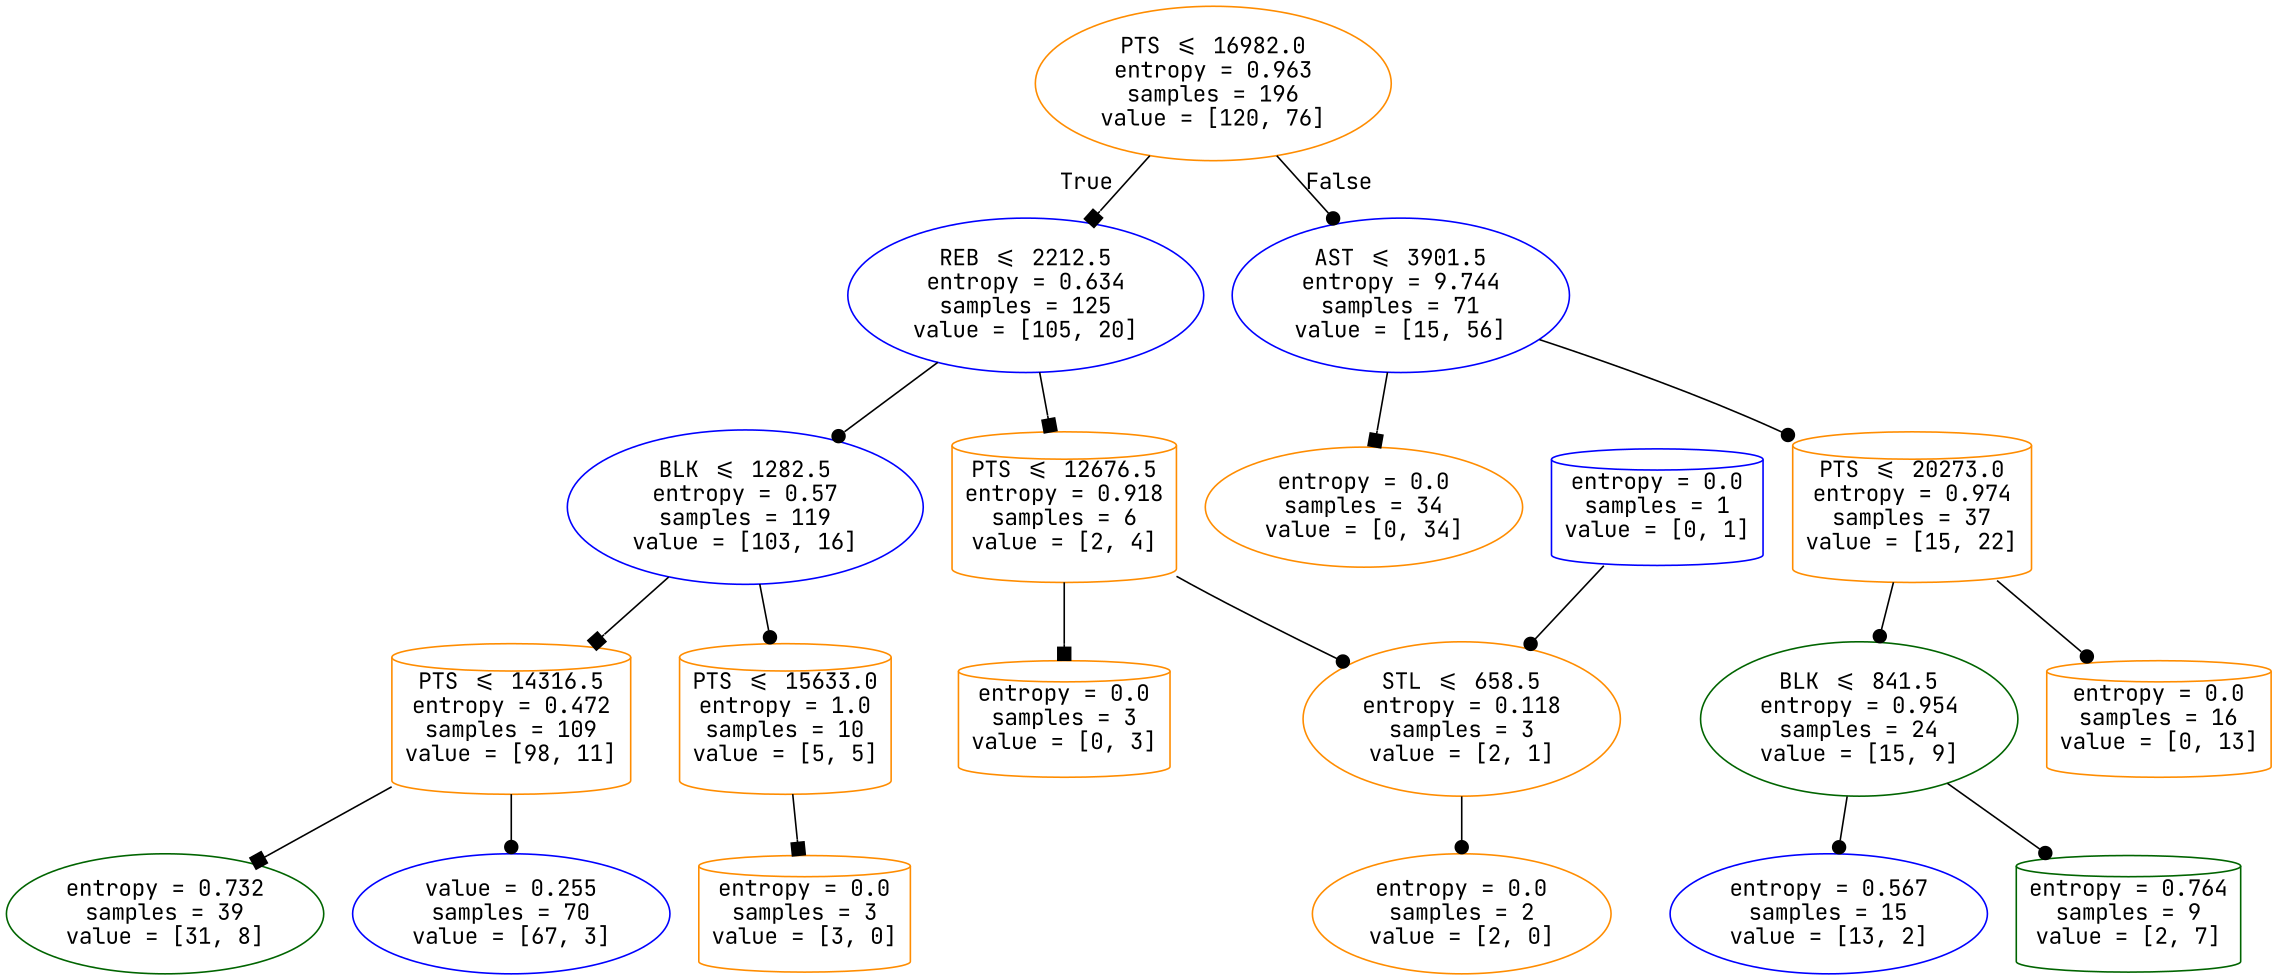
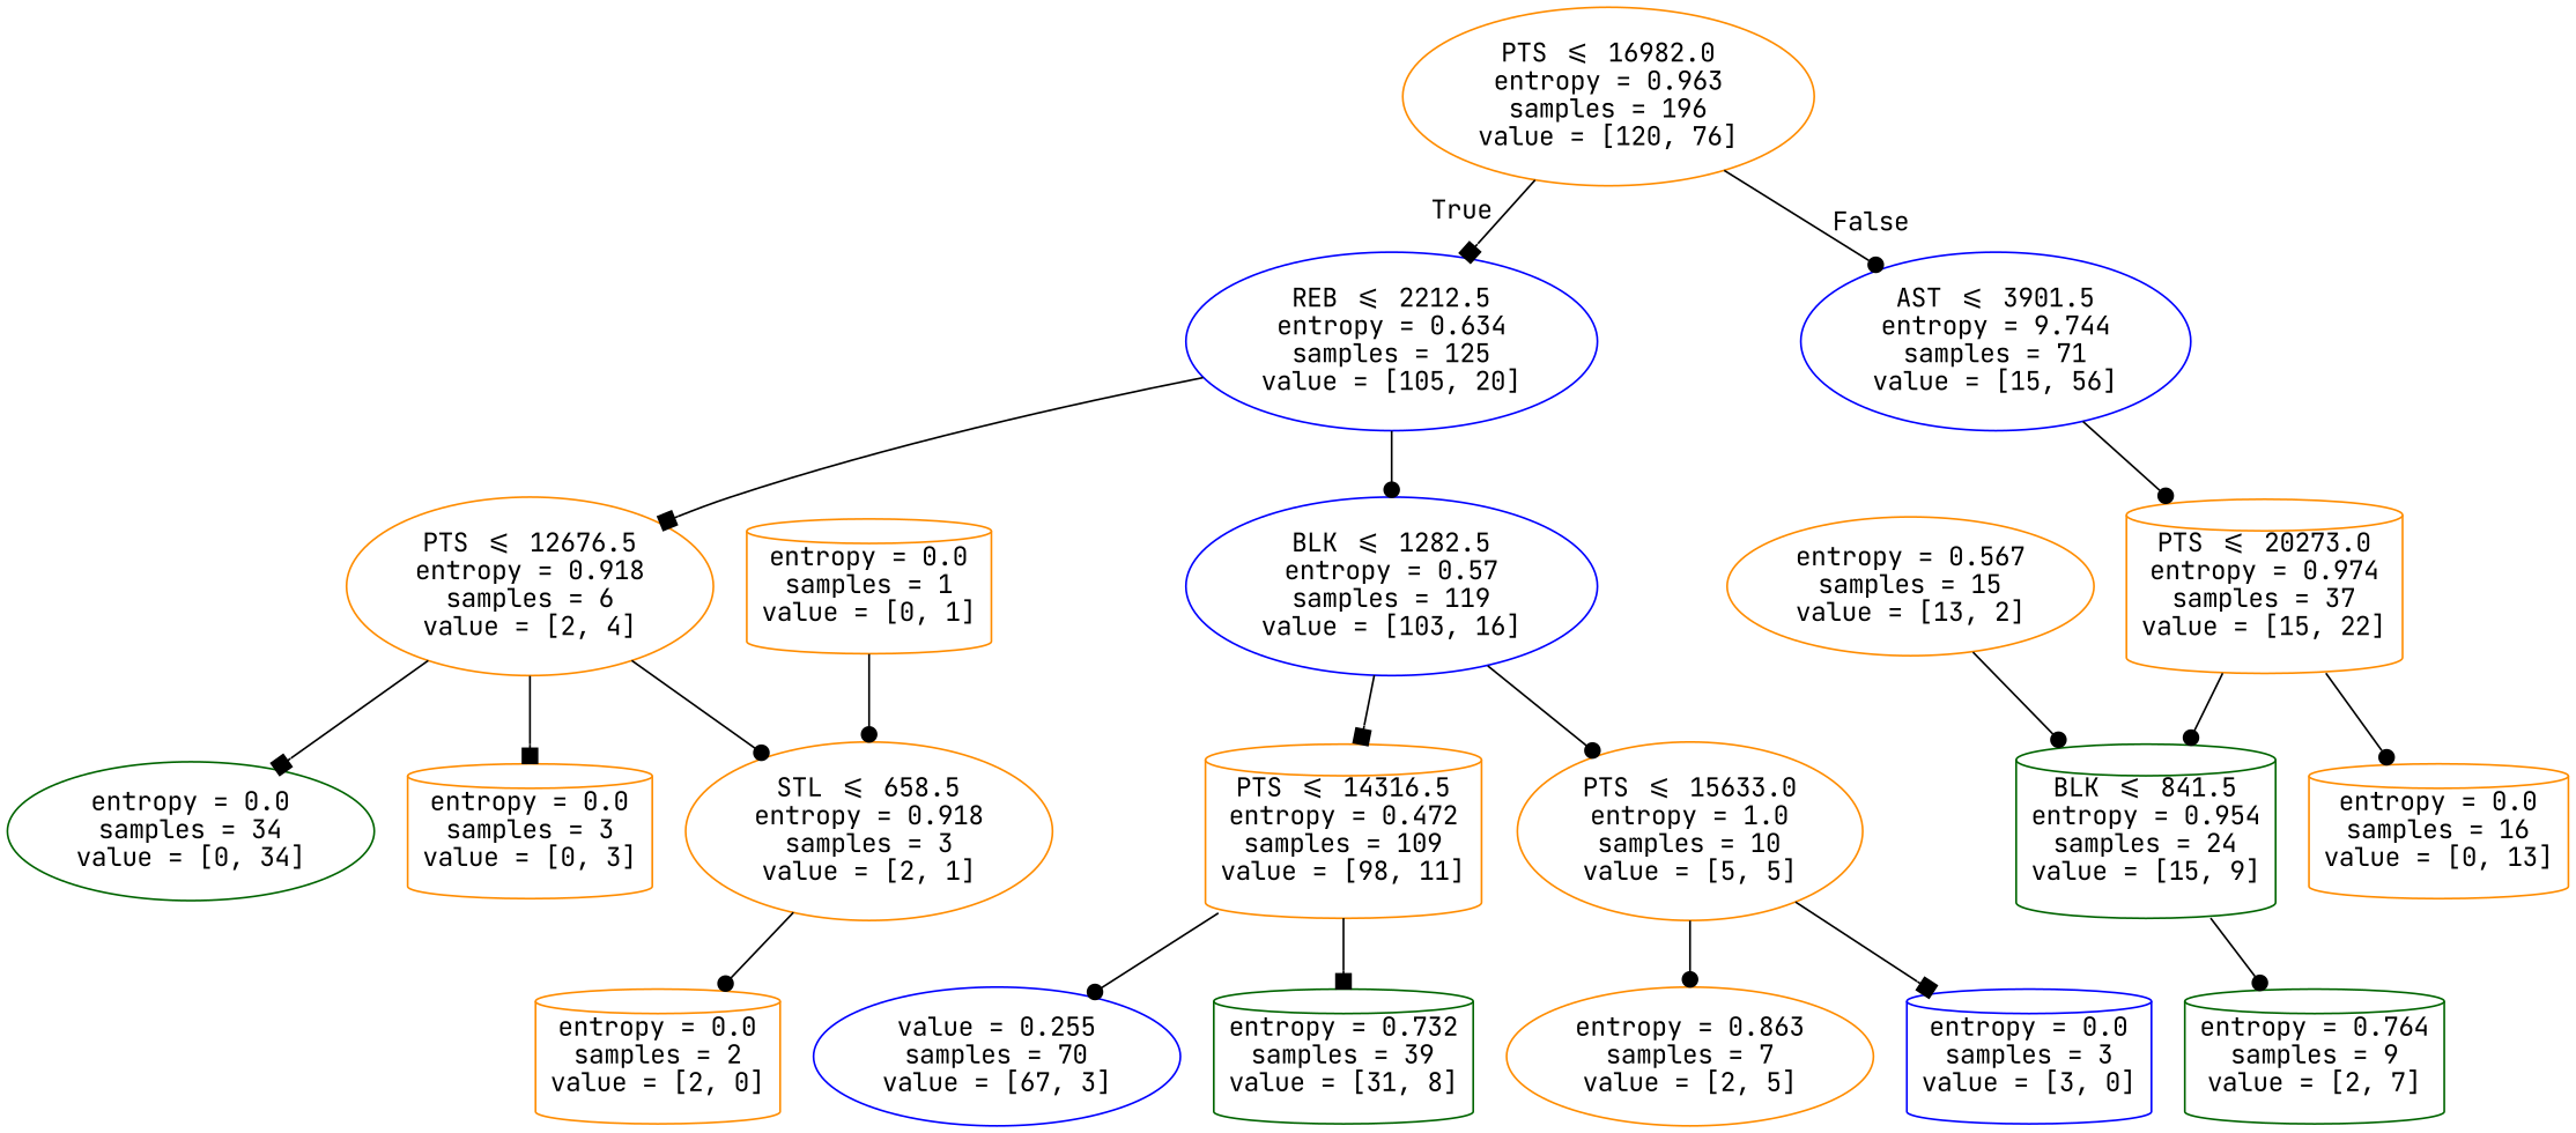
  digraph {
    fontname="JetBrains Mono"
    node [color=darkorange fontname="JetBrains Mono" shape=cylinder]
    edge [arrowhead=dot fontname="JetBrains Mono"]
    n1 [label="PTS <= 16982.0\nentropy = 0.963\nsamples = 196\nvalue = [120, 76]" shape=ellipse]
    n2 [color=blue label="REB <= 2212.5\nentropy = 0.634\nsamples = 125\nvalue = [105, 20]" shape=ellipse]
    n3 [color=blue label="AST <= 3901.5\nentropy = 9.744\nsamples = 71\nvalue = [15, 56]" shape=ellipse]
-   n4 [label="PTS <= 12676.5\nentropy = 0.918\nsamples = 6\nvalue = [2, 4]"]
+   n4 [label="PTS <= 12676.5\nentropy = 0.918\nsamples = 6\nvalue = [2, 4]" shape=ellipse]
    n5 [color=blue label="BLK <= 1282.5\nentropy = 0.57\nsamples = 119\nvalue = [103, 16]" shape=ellipse]
    n6 [label="PTS <= 20273.0\nentropy = 0.974\nsamples = 37\nvalue = [15, 22]"]
-   n7 [label="entropy = 0.0\nsamples = 34\nvalue = [0, 34]" shape=ellipse]
-   n8 [label="STL <= 658.5\nentropy = 0.118\nsamples = 3\nvalue = [2, 1]" shape=ellipse]
+   n7 [color=darkgreen label="entropy = 0.0\nsamples = 34\nvalue = [0, 34]" shape=ellipse]
+   n8 [label="STL <= 658.5\nentropy = 0.918\nsamples = 3\nvalue = [2, 1]" shape=ellipse]
    n9 [label="entropy = 0.0\nsamples = 3\nvalue = [0, 3]"]
    n10 [label="PTS <= 14316.5\nentropy = 0.472\nsamples = 109\nvalue = [98, 11]"]
-   n11 [label="PTS <= 15633.0\nentropy = 1.0\nsamples = 10\nvalue = [5, 5]"]
-   n12 [label="entropy = 0.0\nsamples = 2\nvalue = [2, 0]" shape=ellipse]
-   n13 [color=blue label="entropy = 0.0\nsamples = 1\nvalue = [0, 1]"]
+   n11 [label="PTS <= 15633.0\nentropy = 1.0\nsamples = 10\nvalue = [5, 5]" shape=ellipse]
+   n12 [label="entropy = 0.0\nsamples = 2\nvalue = [2, 0]"]
+   n13 [label="entropy = 0.0\nsamples = 1\nvalue = [0, 1]"]
    n14 [color=blue label="value = 0.255\nsamples = 70\nvalue = [67, 3]" shape=ellipse]
-   n15 [color=darkgreen label="entropy = 0.732\nsamples = 39\nvalue = [31, 8]" shape=ellipse]
-   n17 [label="entropy = 0.0\nsamples = 3\nvalue = [3, 0]"]
-   n18 [color=darkgreen label="BLK <= 841.5\nentropy = 0.954\nsamples = 24\nvalue = [15, 9]" shape=ellipse]
+   n15 [color=darkgreen label="entropy = 0.732\nsamples = 39\nvalue = [31, 8]"]
+   n16 [label="entropy = 0.863\nsamples = 7\nvalue = [2, 5]" shape=ellipse]
+   n17 [color=blue label="entropy = 0.0\nsamples = 3\nvalue = [3, 0]"]
+   n18 [color=darkgreen label="BLK <= 841.5\nentropy = 0.954\nsamples = 24\nvalue = [15, 9]"]
    n19 [label="entropy = 0.0\nsamples = 16\nvalue = [0, 13]"]
-   n20 [color=blue label="entropy = 0.567\nsamples = 15\nvalue = [13, 2]" shape=ellipse]
+   n20 [label="entropy = 0.567\nsamples = 15\nvalue = [13, 2]" shape=ellipse]
    n21 [color=darkgreen label="entropy = 0.764\nsamples = 9\nvalue = [2, 7]"]
    n1 -> n2 [arrowhead=box headlabel=True labelangle=45 labeldistance=2.5]
    n1 -> n3 [headlabel=False labelangle=-45 labeldistance=2.5]
    n2 -> n4 [arrowhead=box]
    n2 -> n5
    n3 -> n6
-   n3 -> n7 [arrowhead=box]
+   n4 -> n7 [arrowhead=box]
    n4 -> n8
    n4 -> n9 [arrowhead=box]
    n5 -> n10 [arrowhead=box]
    n5 -> n11
    n6 -> n18
    n6 -> n19
    n8 -> n12
    n10 -> n14
    n10 -> n15 [arrowhead=box]
+   n11 -> n16
    n11 -> n17 [arrowhead=box]
    n13 -> n8
-   n18 -> n20
+   n20 -> n18
    n18 -> n21
  }
